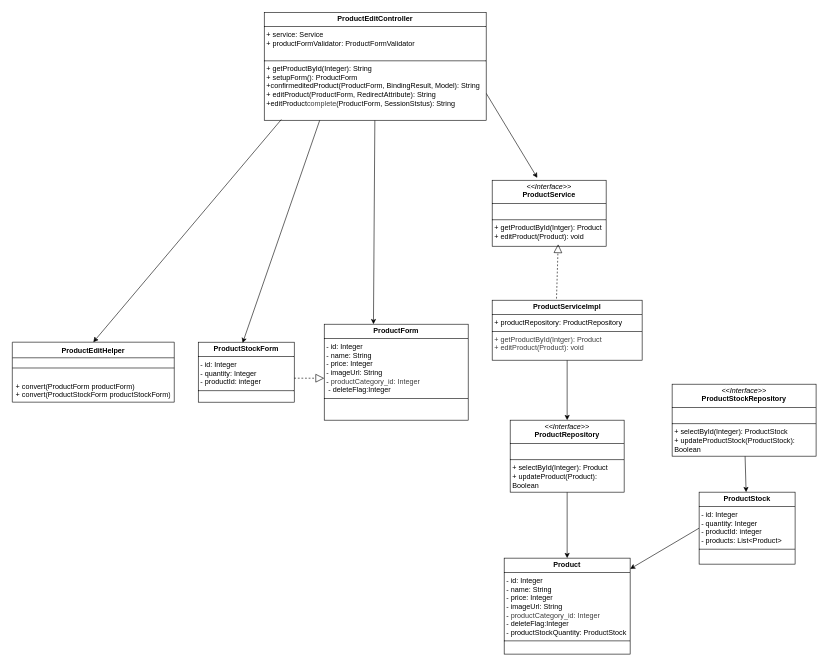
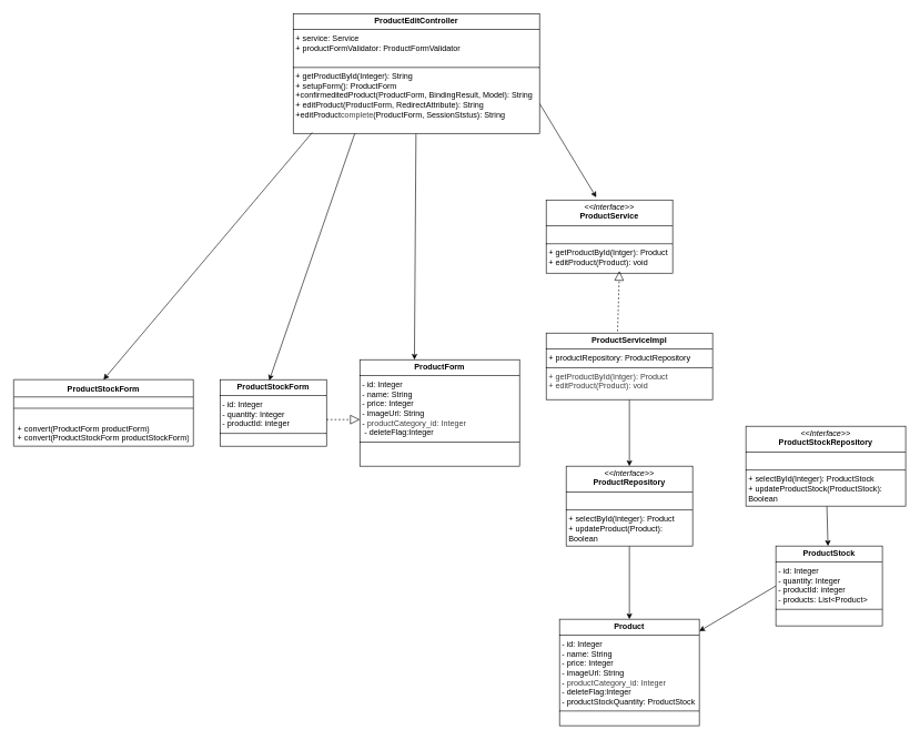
  <mxCell id="0" />
  <mxCell id="1" parent="0" />
  <mxCell id="2" value="" style="edgeStyle=none;html=1;" edge="1" parent="1" source="3" target="6"><mxGeometry relative="1" as="geometry" /></mxCell>
  <mxCell id="3" value="&lt;p style=&quot;margin:0px;margin-top:4px;text-align:center;&quot;&gt;&lt;b&gt;ProductServiceImpl&lt;/b&gt;&lt;/p&gt;&lt;hr size=&quot;1&quot; style=&quot;border-style:solid;&quot;&gt;&lt;p style=&quot;margin:0px;margin-left:4px;&quot;&gt;+ productRepository: ProductRepository&lt;/p&gt;&lt;hr size=&quot;1&quot; style=&quot;border-style:solid;&quot;&gt;&lt;p style=&quot;margin:0px;margin-left:4px;&quot;&gt;&lt;span style=&quot;color: rgb(63, 63, 63);&quot;&gt;+ getProductById(Intger): Product&lt;/span&gt;&lt;br style=&quot;color: rgb(63, 63, 63);&quot;&gt;&lt;span style=&quot;color: rgb(63, 63, 63);&quot;&gt;+ editProduct(Product): void&lt;/span&gt;&lt;/p&gt;" style="verticalAlign=top;align=left;overflow=fill;html=1;whiteSpace=wrap;" parent="1" vertex="1"><mxGeometry x="820" y="500" width="250" height="100" as="geometry" /></mxCell>
  <mxCell id="4" value="&lt;p style=&quot;margin:0px;margin-top:4px;text-align:center;&quot;&gt;&lt;i&gt;&amp;lt;&amp;lt;Interface&amp;gt;&amp;gt;&lt;/i&gt;&lt;br&gt;&lt;b&gt;ProductService&lt;/b&gt;&lt;/p&gt;&lt;hr size=&quot;1&quot; style=&quot;border-style:solid;&quot;&gt;&lt;p style=&quot;margin:0px;margin-left:4px;&quot;&gt;&lt;br&gt;&lt;/p&gt;&lt;hr size=&quot;1&quot; style=&quot;border-style:solid;&quot;&gt;&lt;p style=&quot;margin:0px;margin-left:4px;&quot;&gt;+ getProductById(Intger): Product&lt;br&gt;+ editProduct(Product): void&lt;/p&gt;" style="verticalAlign=top;align=left;overflow=fill;html=1;whiteSpace=wrap;" parent="1" vertex="1"><mxGeometry x="820" y="300" width="190" height="110" as="geometry" /></mxCell>
  <mxCell id="5" style="edgeStyle=none;html=1;exitX=0.5;exitY=1;exitDx=0;exitDy=0;" parent="1" source="6" target="7" edge="1"><mxGeometry relative="1" as="geometry" /></mxCell>
  <mxCell id="6" value="&lt;p style=&quot;margin:0px;margin-top:4px;text-align:center;&quot;&gt;&lt;i&gt;&amp;lt;&amp;lt;Interface&amp;gt;&amp;gt;&lt;/i&gt;&lt;br&gt;&lt;b&gt;ProductRepository&lt;/b&gt;&lt;/p&gt;&lt;hr size=&quot;1&quot; style=&quot;border-style:solid;&quot;&gt;&lt;p style=&quot;margin:0px;margin-left:4px;&quot;&gt;&lt;br&gt;&lt;/p&gt;&lt;hr size=&quot;1&quot; style=&quot;border-style:solid;&quot;&gt;&lt;p style=&quot;margin:0px;margin-left:4px;&quot;&gt;+ selectById(Integer): Product&lt;br&gt;+ updateProduct(Product): Boolean&lt;/p&gt;" style="verticalAlign=top;align=left;overflow=fill;html=1;whiteSpace=wrap;" parent="1" vertex="1"><mxGeometry x="850" width="190" height="120" as="geometry" y="700" /></mxCell>
  <mxCell id="7" value="&lt;p style=&quot;margin:0px;margin-top:4px;text-align:center;&quot;&gt;&lt;b&gt;Product&lt;/b&gt;&lt;/p&gt;&lt;hr size=&quot;1&quot; style=&quot;border-style:solid;&quot;&gt;&lt;p style=&quot;margin:0px;margin-left:4px;&quot;&gt;- id: Integer&lt;/p&gt;&lt;p style=&quot;margin:0px;margin-left:4px;&quot;&gt;- name: String&lt;/p&gt;&lt;p style=&quot;margin:0px;margin-left:4px;&quot;&gt;- price: Integer&lt;/p&gt;&lt;p style=&quot;margin:0px;margin-left:4px;&quot;&gt;&lt;span style=&quot;background-color: transparent;&quot;&gt;- imageUrl: String&lt;/span&gt;&lt;/p&gt;&lt;p style=&quot;margin:0px;margin-left:4px;&quot;&gt;-&lt;span style=&quot;color: rgb(63, 63, 63); background-color: transparent;&quot;&gt;&amp;nbsp;productCategory_id: Integer&lt;/span&gt;&lt;/p&gt;&lt;p style=&quot;margin:0px;margin-left:4px;&quot;&gt;- deleteFlag:Integer&lt;/p&gt;&lt;p style=&quot;margin:0px;margin-left:4px;&quot;&gt;- productStockQuantity: ProductStock&lt;/p&gt;&lt;hr size=&quot;1&quot; style=&quot;border-style:solid;&quot;&gt;&lt;p style=&quot;margin:0px;margin-left:4px;&quot;&gt;&lt;br&gt;&lt;/p&gt;" style="verticalAlign=top;align=left;overflow=fill;html=1;whiteSpace=wrap;" parent="1" vertex="1"><mxGeometry x="840" y="930" width="210" height="160" as="geometry" /></mxCell>
  <mxCell id="8" value="&lt;p style=&quot;margin:0px;margin-top:4px;text-align:center;&quot;&gt;&lt;b&gt;ProductForm&lt;/b&gt;&lt;/p&gt;&lt;hr size=&quot;1&quot; style=&quot;border-style:solid;&quot;&gt;&lt;p style=&quot;margin: 0px 0px 0px 4px;&quot;&gt;- id: Integer&lt;/p&gt;&lt;p style=&quot;margin: 0px 0px 0px 4px;&quot;&gt;- name: String&lt;/p&gt;&lt;p style=&quot;margin: 0px 0px 0px 4px;&quot;&gt;- price: Integer&lt;/p&gt;&lt;p style=&quot;margin: 0px 0px 0px 4px;&quot;&gt;&lt;span style=&quot;background-color: transparent;&quot;&gt;- imageUrl: String&lt;/span&gt;&lt;/p&gt;&lt;p style=&quot;margin: 0px 0px 0px 4px;&quot;&gt;-&lt;span style=&quot;background-color: transparent; color: rgb(63, 63, 63);&quot;&gt;&amp;nbsp;productCategory_id: Integer&lt;/span&gt;&lt;/p&gt;&lt;p style=&quot;margin: 0px 0px 0px 4px;&quot;&gt;&amp;nbsp;- deleteFlag:Integer&lt;/p&gt;&lt;hr size=&quot;1&quot; style=&quot;border-style:solid;&quot;&gt;&lt;p style=&quot;margin:0px;margin-left:4px;&quot;&gt;&lt;br&gt;&lt;/p&gt;" style="verticalAlign=top;align=left;overflow=fill;html=1;whiteSpace=wrap;" parent="1" vertex="1"><mxGeometry x="540" y="540" width="240" height="160" as="geometry" /></mxCell>
  <mxCell id="9" style="edgeStyle=none;html=1;entryX=0.396;entryY=-0.036;entryDx=0;entryDy=0;entryPerimeter=0;exitX=1;exitY=0.75;exitDx=0;exitDy=0;" parent="1" source="11" edge="1" target="4"><mxGeometry relative="1" as="geometry"><mxPoint x="574.75" y="489.998" as="sourcePoint" /><mxPoint x="670" y="490.75" as="targetPoint" /></mxGeometry></mxCell>
  <mxCell id="10" value="" style="edgeStyle=none;html=1;entryX=0.342;entryY=0;entryDx=0;entryDy=0;entryPerimeter=0;" edge="1" parent="1" source="11" target="8"><mxGeometry relative="1" as="geometry"><mxPoint x="625" y="330" as="targetPoint" /></mxGeometry></mxCell>
  <mxCell id="11" value="&lt;p style=&quot;margin:0px;margin-top:4px;text-align:center;&quot;&gt;&lt;b&gt;ProductEditController&lt;/b&gt;&lt;/p&gt;&lt;hr size=&quot;1&quot; style=&quot;border-style:solid;&quot;&gt;&lt;p style=&quot;margin:0px;margin-left:4px;&quot;&gt;+ service: Service&lt;/p&gt;&lt;p style=&quot;margin:0px;margin-left:4px;&quot;&gt;+ productFormValidator: ProductFormValidator&lt;/p&gt;&lt;p style=&quot;margin:0px;margin-left:4px;&quot;&gt;&lt;br&gt;&lt;/p&gt;&lt;hr size=&quot;1&quot; style=&quot;border-style:solid;&quot;&gt;&lt;p style=&quot;margin:0px;margin-left:4px;&quot;&gt;+ getProductById(Integer): String&lt;/p&gt;&lt;p style=&quot;margin:0px;margin-left:4px;&quot;&gt;+ setupForm(): ProductForm&lt;/p&gt;&lt;p style=&quot;margin:0px;margin-left:4px;&quot;&gt;+confirmeditedProduct(ProductForm, BindingResult, Model): String&amp;nbsp;&lt;/p&gt;&lt;p style=&quot;margin:0px;margin-left:4px;&quot;&gt;+ editProduct(ProductForm, RedirectAttribute): String&lt;/p&gt;&lt;p style=&quot;margin:0px;margin-left:4px;&quot;&gt;+editProduct&lt;span style=&quot;color: rgb(63, 63, 63); background-color: transparent;&quot;&gt;complete&lt;/span&gt;&lt;span style=&quot;background-color: transparent;&quot;&gt;(ProductForm, SessionStstus): String&lt;/span&gt;&lt;/p&gt;" style="verticalAlign=top;align=left;overflow=fill;html=1;whiteSpace=wrap;" parent="1" vertex="1"><mxGeometry x="440" y="20" width="370" height="180" as="geometry" /></mxCell>
  <mxCell id="12" value="" style="endArrow=block;dashed=1;endFill=0;endSize=12;html=1;exitX=0.429;exitY=-0.027;exitDx=0;exitDy=0;exitPerimeter=0;entryX=0.579;entryY=0.97;entryDx=0;entryDy=0;entryPerimeter=0;" parent="1" source="3" target="4" edge="1"><mxGeometry width="160" relative="1" as="geometry"><mxPoint x="870" y="730" as="sourcePoint" /><mxPoint x="1030" y="730" as="targetPoint" /></mxGeometry></mxCell>
  <mxCell id="13" style="edgeStyle=none;html=1;exitX=0;exitY=0.5;exitDx=0;exitDy=0;" parent="1" source="14" target="7" edge="1"><mxGeometry relative="1" as="geometry" /></mxCell>
  <mxCell id="14" value="&lt;p style=&quot;margin:0px;margin-top:4px;text-align:center;&quot;&gt;&lt;b&gt;ProductStock&lt;/b&gt;&lt;/p&gt;&lt;hr size=&quot;1&quot; style=&quot;border-style:solid;&quot;&gt;&lt;p style=&quot;margin:0px;margin-left:4px;&quot;&gt;- id: Integer&lt;/p&gt;&lt;p style=&quot;margin:0px;margin-left:4px;&quot;&gt;- quantity: Integer&lt;/p&gt;&lt;p style=&quot;margin:0px;margin-left:4px;&quot;&gt;- productId: integer&lt;/p&gt;&lt;p style=&quot;margin:0px;margin-left:4px;&quot;&gt;- products: List&amp;lt;Product&amp;gt;&lt;/p&gt;&lt;hr size=&quot;1&quot; style=&quot;border-style:solid;&quot;&gt;&lt;p style=&quot;margin:0px;margin-left:4px;&quot;&gt;&lt;br&gt;&lt;/p&gt;" style="verticalAlign=top;align=left;overflow=fill;html=1;whiteSpace=wrap;" parent="1" vertex="1"><mxGeometry x="1165" y="820" width="160" height="120" as="geometry" /></mxCell>
  <mxCell id="15" value="&lt;p style=&quot;margin:0px;margin-top:4px;text-align:center;&quot;&gt;&lt;b&gt;ProductStockForm&lt;/b&gt;&lt;/p&gt;&lt;hr size=&quot;1&quot; style=&quot;border-style:solid;&quot;&gt;&lt;p style=&quot;margin:0px;margin-left:4px;&quot;&gt;- id: Integer&lt;/p&gt;&lt;p style=&quot;margin:0px;margin-left:4px;&quot;&gt;- quantity: Integer&lt;/p&gt;&lt;p style=&quot;margin:0px;margin-left:4px;&quot;&gt;- productId: integer&lt;/p&gt;&lt;hr size=&quot;1&quot; style=&quot;border-style:solid;&quot;&gt;&lt;p style=&quot;margin:0px;margin-left:4px;&quot;&gt;&lt;br&gt;&lt;/p&gt;" style="verticalAlign=top;align=left;overflow=fill;html=1;whiteSpace=wrap;" parent="1" vertex="1"><mxGeometry x="330" y="570" width="160" height="100" as="geometry" /></mxCell>
  <mxCell id="16" value="" style="edgeStyle=none;html=1;" edge="1" parent="1" source="17" target="14"><mxGeometry relative="1" as="geometry" /></mxCell>
  <mxCell id="17" value="&lt;p style=&quot;margin:0px;margin-top:4px;text-align:center;&quot;&gt;&lt;i&gt;&amp;lt;&amp;lt;Interface&amp;gt;&amp;gt;&lt;/i&gt;&lt;br&gt;&lt;b&gt;ProductStockRepository&lt;/b&gt;&lt;/p&gt;&lt;hr size=&quot;1&quot; style=&quot;border-style:solid;&quot;&gt;&lt;p style=&quot;margin:0px;margin-left:4px;&quot;&gt;&lt;br&gt;&lt;/p&gt;&lt;hr size=&quot;1&quot; style=&quot;border-style:solid;&quot;&gt;&lt;p style=&quot;margin:0px;margin-left:4px;&quot;&gt;+ selectById(Integer): ProductStock&lt;br&gt;+ updateProductStock(ProductStock): Boolean&lt;/p&gt;" style="verticalAlign=top;align=left;overflow=fill;html=1;whiteSpace=wrap;" parent="1" vertex="1"><mxGeometry x="1120" y="640" width="240" height="120" as="geometry" /></mxCell>
  <mxCell id="18" style="edgeStyle=none;html=1;entryX=0.462;entryY=0.013;entryDx=0;entryDy=0;entryPerimeter=0;exitX=0.25;exitY=1;exitDx=0;exitDy=0;" edge="1" parent="1" source="11" target="15"><mxGeometry relative="1" as="geometry"><mxPoint x="375" y="470" as="sourcePoint" /><mxPoint x="270" y="670" as="targetPoint" /></mxGeometry></mxCell>
- <mxCell id="19" value="ProductEditHelper" style="swimlane;fontStyle=1;align=center;verticalAlign=top;childLayout=stackLayout;horizontal=1;startSize=26;horizontalStack=0;resizeParent=1;resizeParentMax=0;resizeLast=0;collapsible=1;marginBottom=0;whiteSpace=wrap;html=1;" vertex="1" parent="1"><mxGeometry x="20" y="570" width="270" height="100" as="geometry" /></mxCell>
+ <mxCell id="19" value="ProductStockForm" style="swimlane;fontStyle=1;align=center;verticalAlign=top;childLayout=stackLayout;horizontal=1;startSize=26;horizontalStack=0;resizeParent=1;resizeParentMax=0;resizeLast=0;collapsible=1;marginBottom=0;whiteSpace=wrap;html=1;" vertex="1" parent="1"><mxGeometry x="20" y="570" width="270" height="100" as="geometry" /></mxCell>
  <mxCell id="20" value="" style="line;strokeWidth=1;fillColor=none;align=left;verticalAlign=middle;spacingTop=-1;spacingLeft=3;spacingRight=3;rotatable=0;labelPosition=right;points=[];portConstraint=eastwest;strokeColor=inherit;" vertex="1" parent="19"><mxGeometry y="26" width="270" height="34" as="geometry" /></mxCell>
  <mxCell id="21" value="+&amp;nbsp;convert(ProductForm productForm)&lt;div&gt;+ convert(ProductStockForm productStockForm)&lt;/div&gt;" style="text;strokeColor=none;fillColor=none;align=left;verticalAlign=top;spacingLeft=4;spacingRight=4;overflow=hidden;rotatable=0;points=[[0,0.5],[1,0.5]];portConstraint=eastwest;whiteSpace=wrap;html=1;" vertex="1" parent="19"><mxGeometry y="60" width="270" height="40" as="geometry" /></mxCell>
  <mxCell id="22" style="edgeStyle=none;html=1;entryX=0.5;entryY=0;entryDx=0;entryDy=0;exitX=0.077;exitY=0.993;exitDx=0;exitDy=0;exitPerimeter=0;" edge="1" parent="1" source="11" target="19"><mxGeometry relative="1" as="geometry"><mxPoint x="452" y="159" as="sourcePoint" /><mxPoint x="338" y="570" as="targetPoint" /></mxGeometry></mxCell>
  <mxCell id="23" value="" style="endArrow=block;dashed=1;endFill=0;endSize=12;html=1;entryX=0;entryY=0.563;entryDx=0;entryDy=0;entryPerimeter=0;" edge="1" parent="1" target="8"><mxGeometry width="160" relative="1" as="geometry"><mxPoint x="490" y="630" as="sourcePoint" /><mxPoint x="650" y="630" as="targetPoint" /></mxGeometry></mxCell>
